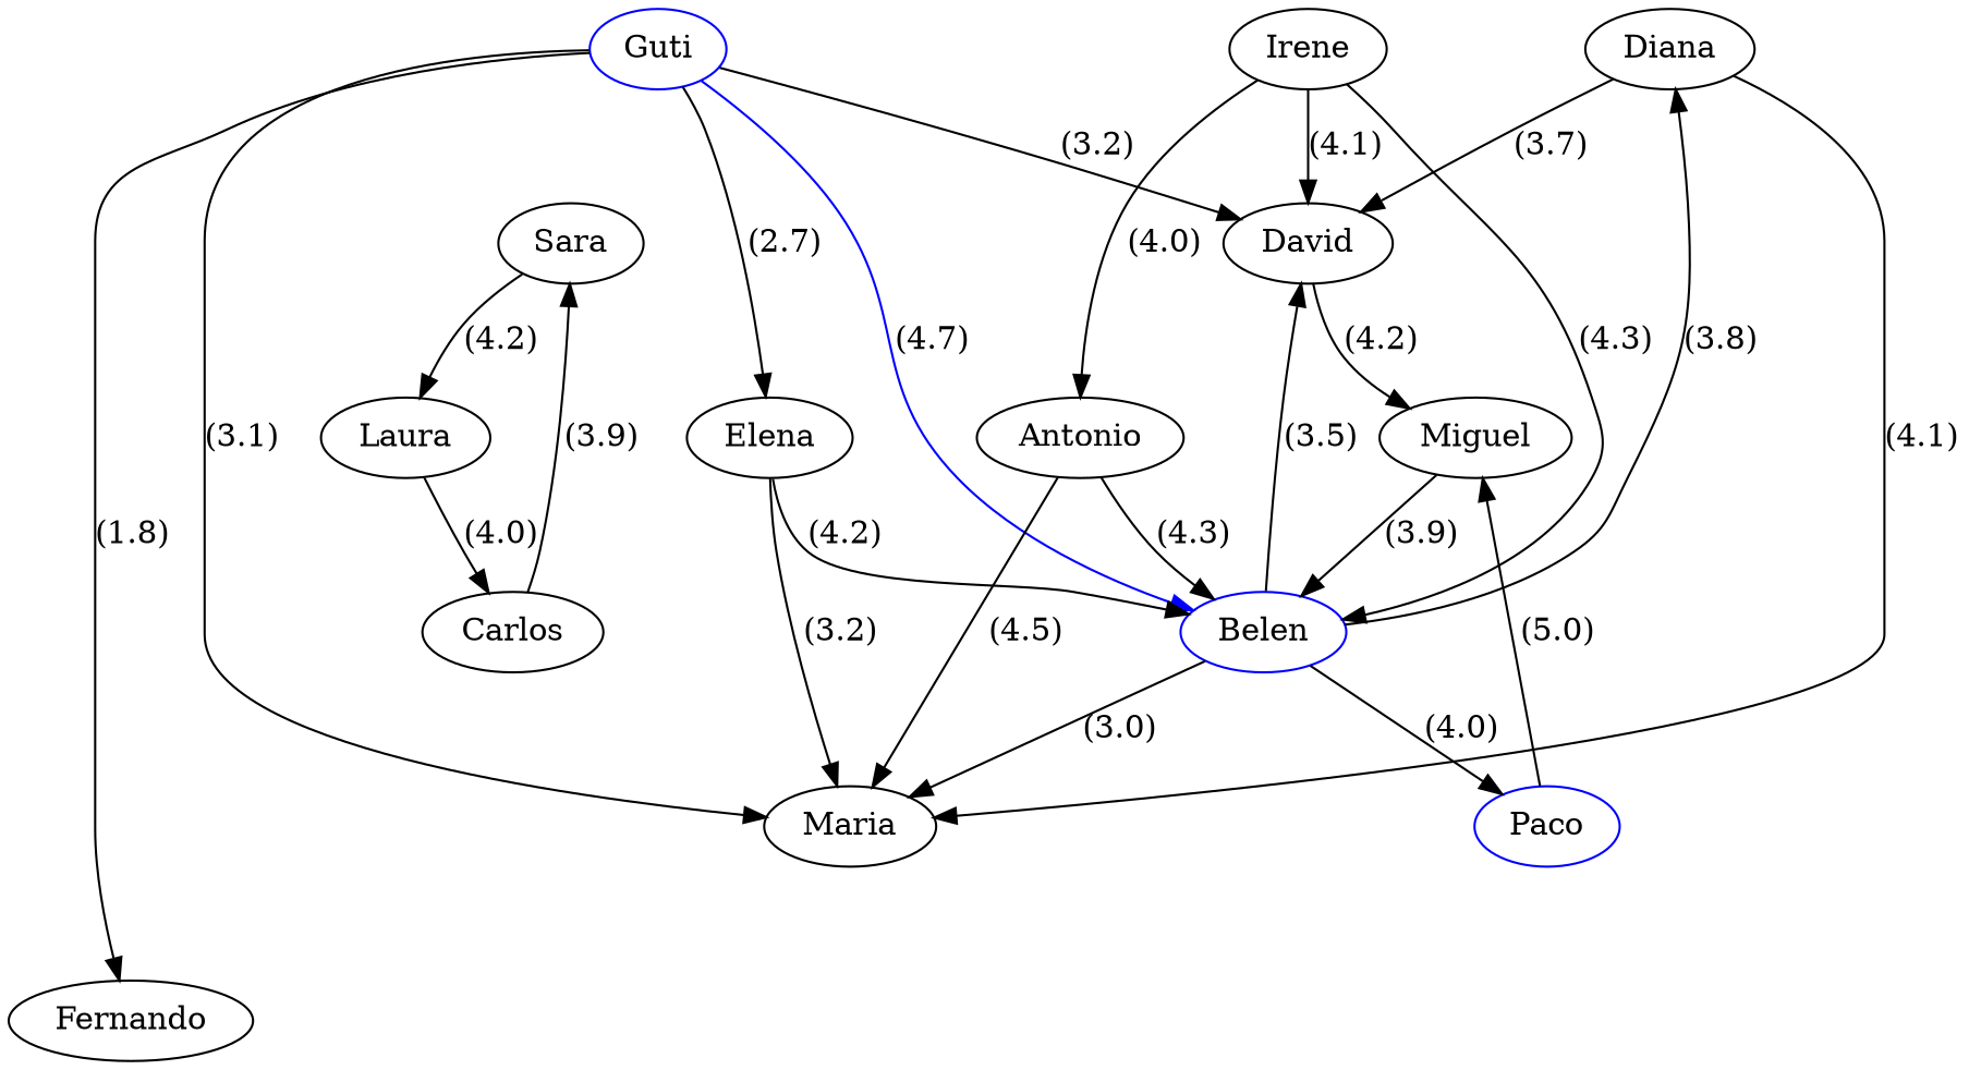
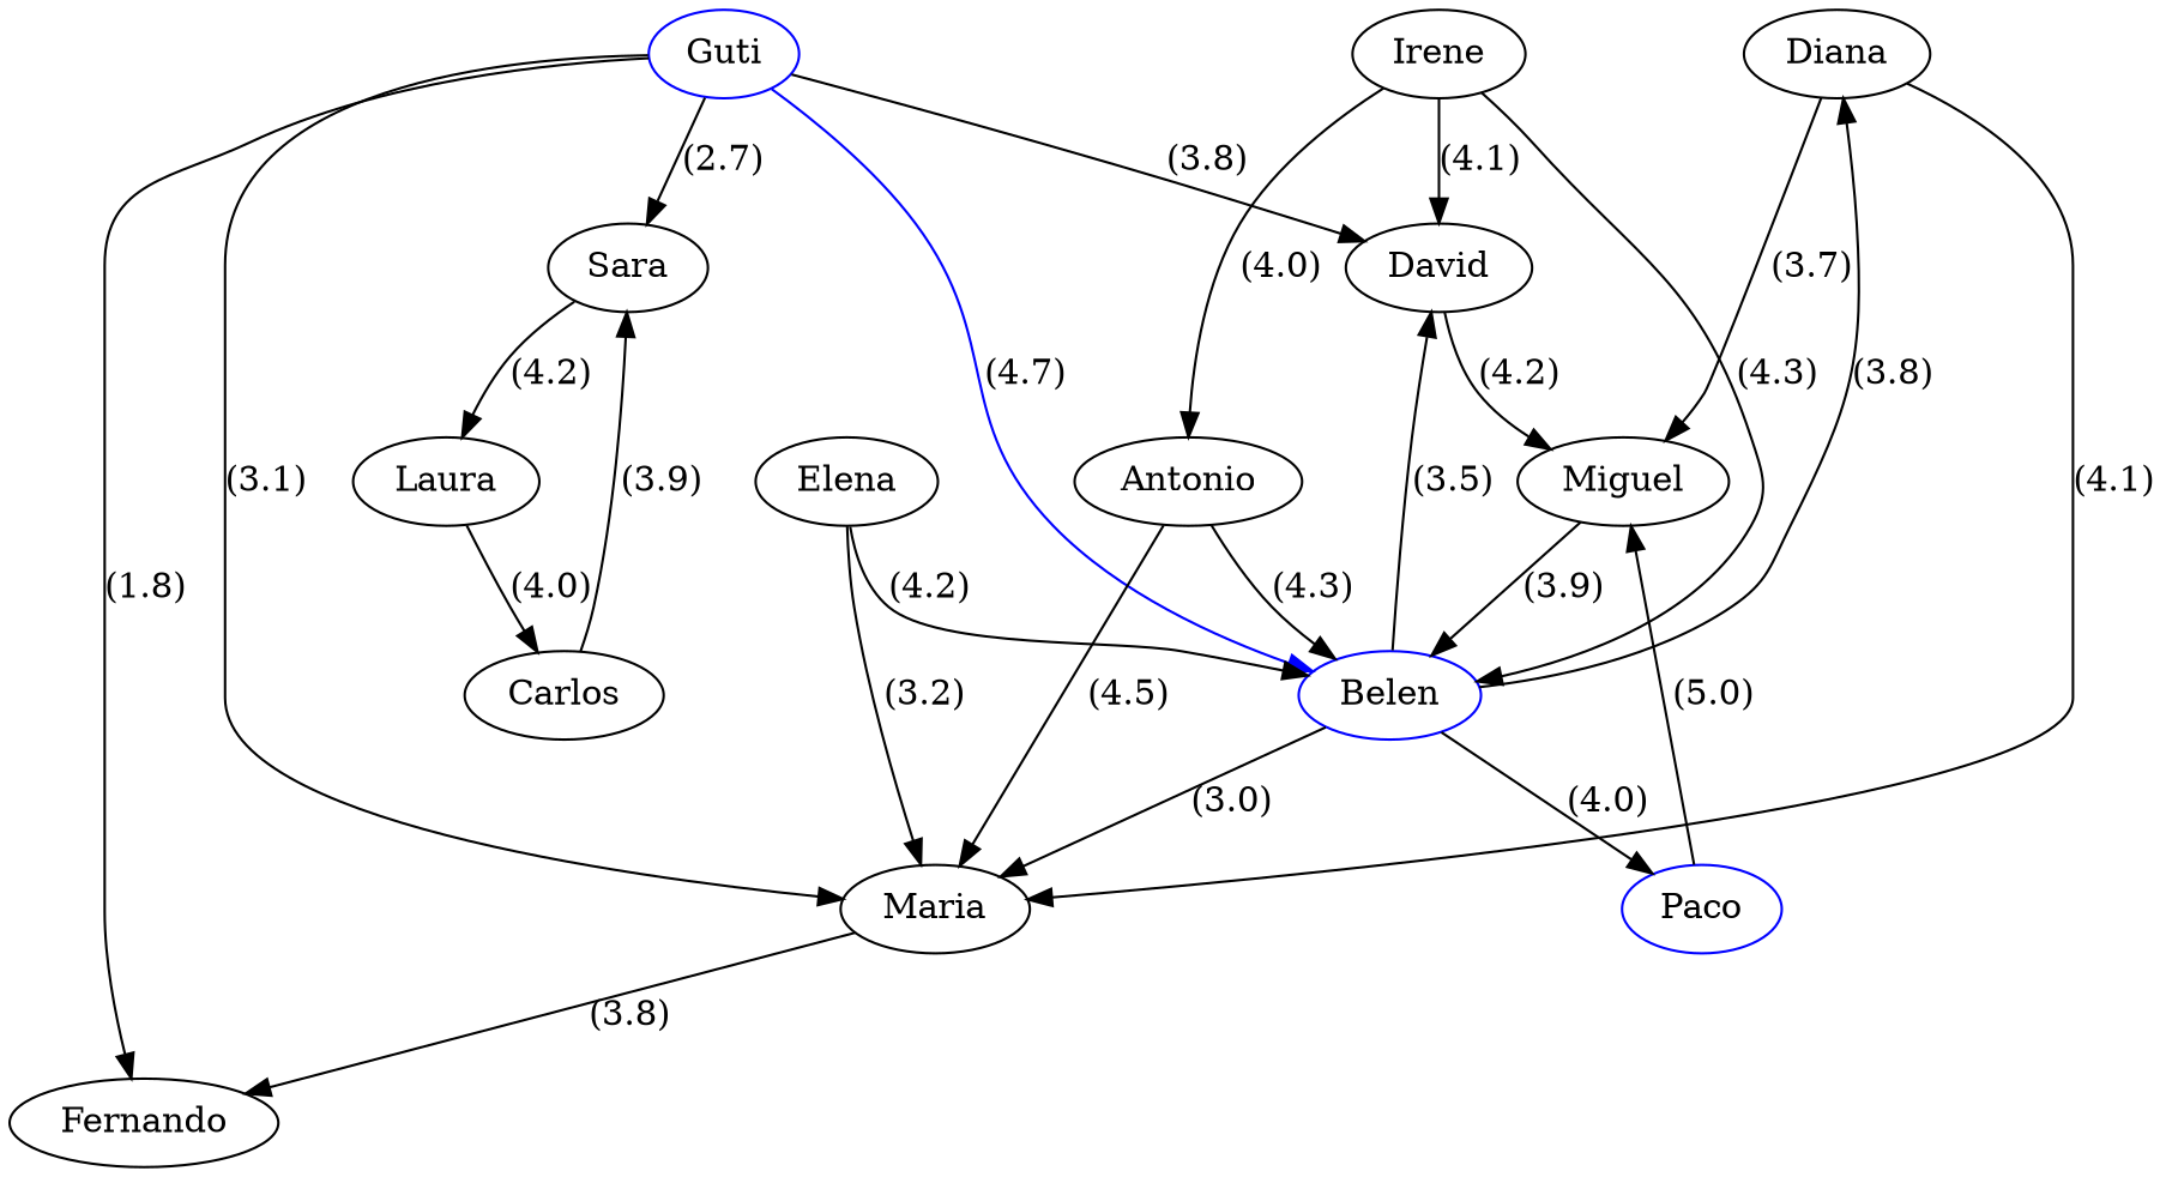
  strict digraph {
    n1 [label=Diana]
    n2 [label=David]
    n3 [label=Maria]
    n4 [label=Miguel]
    n5 [label=Fernando]
    n6 [color=blue label=Guti]
    n7 [color=blue label=Belen]
    n8 [label=Elena]
    n9 [color=blue label=Paco]
    n10 [label=Irene]
    n11 [label=Antonio]
    n12 [label=Laura]
    n13 [label=Carlos]
    n14 [label=Sara]
-   n1 -> n2 [label="(3.7)"]
+   n1 -> n4 [label="(3.7)"]
    n1 -> n3 [label="(4.1)"]
    n2 -> n4 [label="(4.2)"]
+   n3 -> n5 [label="(3.8)"]
    n4 -> n7 [label="(3.9)"]
-   n6 -> n2 [label="(3.2)"]
+   n6 -> n2 [label="(3.8)"]
    n6 -> n3 [label="(3.1)"]
    n6 -> n5 [label="(1.8)"]
    n6 -> n7 [color=blue label="(4.7)"]
-   n6 -> n8 [label="(2.7)"]
+   n6 -> n14 [label="(2.7)"]
    n7 -> n1 [label="(3.8)"]
    n7 -> n2 [label="(3.5)"]
    n7 -> n3 [label="(3.0)"]
    n7 -> n9 [label="(4.0)"]
    n8 -> n3 [label="(3.2)"]
    n8 -> n7 [label="(4.2)"]
    n9 -> n4 [label="(5.0)"]
    n10 -> n2 [label="(4.1)"]
    n10 -> n7 [label="(4.3)"]
    n10 -> n11 [label="(4.0)"]
    n11 -> n3 [label="(4.5)"]
    n11 -> n7 [label="(4.3)"]
    n12 -> n13 [label="(4.0)"]
    n13 -> n14 [label="(3.9)"]
    n14 -> n12 [label="(4.2)"]
  }
